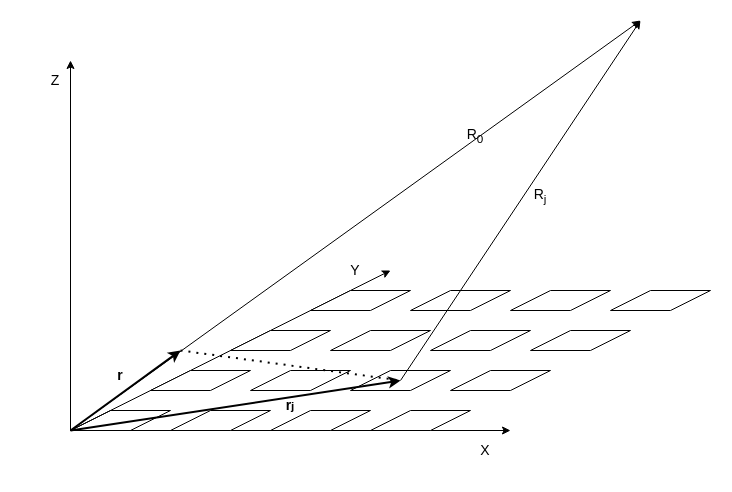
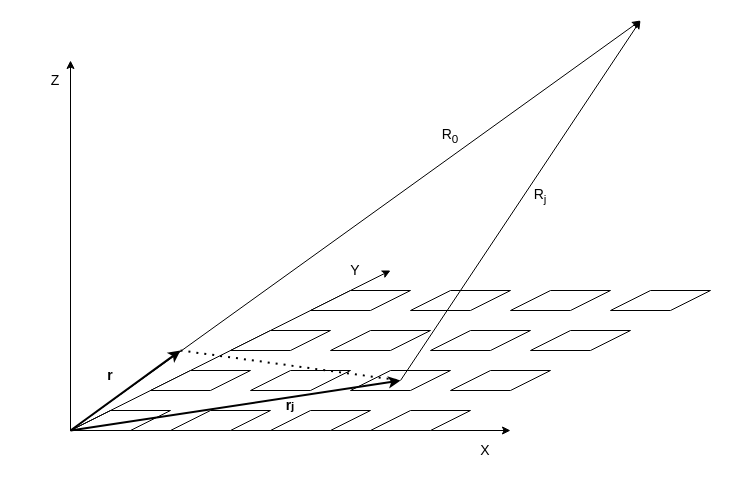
  <mxCell id="0" />
  <mxCell id="1" parent="0" />
  <mxCell id="2" value="" style="shape=parallelogram;perimeter=parallelogramPerimeter;whiteSpace=wrap;html=1;fixedSize=1;size=40;" parent="1" vertex="1"><mxGeometry x="70" y="410" width="100" height="20" as="geometry" /></mxCell>
  <mxCell id="3" value="" style="endArrow=classic;html=1;rounded=0;exitX=0;exitY=1;exitDx=0;exitDy=0;" parent="1" source="2" edge="1"><mxGeometry width="50" height="50" relative="1" as="geometry"><mxPoint x="280" y="340" as="sourcePoint" /><mxPoint x="70" y="60" as="targetPoint" /></mxGeometry></mxCell>
  <mxCell id="4" value="&lt;font style=&quot;font-size: 14px;&quot;&gt;Z&lt;/font&gt;" style="text;html=1;strokeColor=none;fillColor=none;align=center;verticalAlign=middle;whiteSpace=wrap;rounded=0;" parent="1" vertex="1"><mxGeometry x="20" y="60" width="70" height="40" as="geometry" /></mxCell>
  <mxCell id="5" value="" style="endArrow=classic;html=1;rounded=0;exitX=0;exitY=1;exitDx=0;exitDy=0;" parent="1" source="2" edge="1"><mxGeometry width="50" height="50" relative="1" as="geometry"><mxPoint x="80" y="440" as="sourcePoint" /><mxPoint x="510" y="430" as="targetPoint" /></mxGeometry></mxCell>
  <mxCell id="6" value="&lt;font style=&quot;font-size: 14px;&quot;&gt;X&lt;/font&gt;" style="text;html=1;strokeColor=none;fillColor=none;align=center;verticalAlign=middle;whiteSpace=wrap;rounded=0;" parent="1" vertex="1"><mxGeometry x="450" y="430" width="70" height="40" as="geometry" /></mxCell>
  <mxCell id="7" value="" style="endArrow=classic;html=1;rounded=0;" parent="1" edge="1"><mxGeometry width="50" height="50" relative="1" as="geometry"><mxPoint x="70" y="430" as="sourcePoint" /><mxPoint x="390" y="270" as="targetPoint" /></mxGeometry></mxCell>
  <mxCell id="8" value="" style="shape=parallelogram;perimeter=parallelogramPerimeter;whiteSpace=wrap;html=1;fixedSize=1;size=40;" parent="1" vertex="1"><mxGeometry x="150" y="370" width="100" height="20" as="geometry" /></mxCell>
  <mxCell id="9" value="" style="shape=parallelogram;perimeter=parallelogramPerimeter;whiteSpace=wrap;html=1;fixedSize=1;size=40;" parent="1" vertex="1"><mxGeometry x="230" y="330" width="100" height="20" as="geometry" /></mxCell>
  <mxCell id="10" value="" style="shape=parallelogram;perimeter=parallelogramPerimeter;whiteSpace=wrap;html=1;fixedSize=1;size=40;" parent="1" vertex="1"><mxGeometry x="310" y="290" width="100" height="20" as="geometry" /></mxCell>
  <mxCell id="11" value="&lt;font style=&quot;font-size: 14px;&quot;&gt;Y&lt;/font&gt;" style="text;html=1;strokeColor=none;fillColor=none;align=center;verticalAlign=middle;whiteSpace=wrap;rounded=0;" parent="1" vertex="1"><mxGeometry x="320" y="250" width="70" height="40" as="geometry" /></mxCell>
  <mxCell id="12" value="" style="shape=parallelogram;perimeter=parallelogramPerimeter;whiteSpace=wrap;html=1;fixedSize=1;size=40;" parent="1" vertex="1"><mxGeometry x="170" y="410" width="100" height="20" as="geometry" /></mxCell>
  <mxCell id="13" value="" style="shape=parallelogram;perimeter=parallelogramPerimeter;whiteSpace=wrap;html=1;fixedSize=1;size=40;" parent="1" vertex="1"><mxGeometry x="250" y="370" width="100" height="20" as="geometry" /></mxCell>
  <mxCell id="14" value="" style="shape=parallelogram;perimeter=parallelogramPerimeter;whiteSpace=wrap;html=1;fixedSize=1;size=40;" parent="1" vertex="1"><mxGeometry x="330" y="330" width="100" height="20" as="geometry" /></mxCell>
  <mxCell id="15" value="" style="shape=parallelogram;perimeter=parallelogramPerimeter;whiteSpace=wrap;html=1;fixedSize=1;size=40;" parent="1" vertex="1"><mxGeometry x="410" y="290" width="100" height="20" as="geometry" /></mxCell>
  <mxCell id="16" value="" style="shape=parallelogram;perimeter=parallelogramPerimeter;whiteSpace=wrap;html=1;fixedSize=1;size=40;" parent="1" vertex="1"><mxGeometry x="270" y="410" width="100" height="20" as="geometry" /></mxCell>
  <mxCell id="17" value="" style="shape=parallelogram;perimeter=parallelogramPerimeter;whiteSpace=wrap;html=1;fixedSize=1;size=40;" parent="1" vertex="1"><mxGeometry x="350" y="370" width="100" height="20" as="geometry" /></mxCell>
  <mxCell id="18" value="" style="shape=parallelogram;perimeter=parallelogramPerimeter;whiteSpace=wrap;html=1;fixedSize=1;size=40;" parent="1" vertex="1"><mxGeometry x="430" y="330" width="100" height="20" as="geometry" /></mxCell>
  <mxCell id="19" value="" style="shape=parallelogram;perimeter=parallelogramPerimeter;whiteSpace=wrap;html=1;fixedSize=1;size=40;" parent="1" vertex="1"><mxGeometry x="510" y="290" width="100" height="20" as="geometry" /></mxCell>
  <mxCell id="20" value="" style="shape=parallelogram;perimeter=parallelogramPerimeter;whiteSpace=wrap;html=1;fixedSize=1;size=40;" parent="1" vertex="1"><mxGeometry x="370" y="410" width="100" height="20" as="geometry" /></mxCell>
  <mxCell id="21" value="" style="shape=parallelogram;perimeter=parallelogramPerimeter;whiteSpace=wrap;html=1;fixedSize=1;size=40;" parent="1" vertex="1"><mxGeometry x="450" y="370" width="100" height="20" as="geometry" /></mxCell>
  <mxCell id="22" value="" style="shape=parallelogram;perimeter=parallelogramPerimeter;whiteSpace=wrap;html=1;fixedSize=1;size=40;" parent="1" vertex="1"><mxGeometry x="530" y="330" width="100" height="20" as="geometry" /></mxCell>
  <mxCell id="23" value="" style="shape=parallelogram;perimeter=parallelogramPerimeter;whiteSpace=wrap;html=1;fixedSize=1;size=40;" parent="1" vertex="1"><mxGeometry x="610" y="290" width="100" height="20" as="geometry" /></mxCell>
  <mxCell id="24" value="" style="endArrow=classic;html=1;rounded=0;fontSize=14;" parent="1" edge="1"><mxGeometry width="50" height="50" relative="1" as="geometry"><mxPoint x="70" y="430" as="sourcePoint" /><mxPoint x="640" y="20" as="targetPoint" /></mxGeometry></mxCell>
- <mxCell id="25" value="R&lt;sub&gt;0&lt;/sub&gt;" style="text;html=1;strokeColor=none;fillColor=none;align=center;verticalAlign=middle;whiteSpace=wrap;rounded=0;fontSize=14;" parent="1" vertex="1"><mxGeometry x="445" y="120" width="60" height="30" as="geometry" /></mxCell>
+ <mxCell id="25" value="R&lt;sub&gt;0&lt;/sub&gt;" style="text;html=1;strokeColor=none;fillColor=none;align=center;verticalAlign=middle;whiteSpace=wrap;rounded=0;fontSize=14;" parent="1" vertex="1"><mxGeometry x="420" y="120" width="60" height="30" as="geometry" /></mxCell>
  <mxCell id="26" value="" style="endArrow=classic;html=1;rounded=0;fontSize=14;strokeWidth=2;" parent="1" edge="1"><mxGeometry width="50" height="50" relative="1" as="geometry"><mxPoint x="70" y="430" as="sourcePoint" /><mxPoint x="180" y="350" as="targetPoint" /></mxGeometry></mxCell>
- <mxCell id="27" value="&lt;b&gt;r&lt;/b&gt;" style="text;html=1;strokeColor=none;fillColor=none;align=center;verticalAlign=middle;whiteSpace=wrap;rounded=0;fontSize=14;" parent="1" vertex="1"><mxGeometry x="90" y="360" width="60" height="30" as="geometry" /></mxCell>
+ <mxCell id="27" value="&lt;b&gt;r&lt;/b&gt;" style="text;html=1;strokeColor=none;fillColor=none;align=center;verticalAlign=middle;whiteSpace=wrap;rounded=0;fontSize=14;" parent="1" vertex="1"><mxGeometry x="80" y="360" width="60" height="30" as="geometry" /></mxCell>
  <mxCell id="28" value="" style="endArrow=classic;html=1;rounded=0;fontSize=14;strokeWidth=2;" parent="1" edge="1"><mxGeometry width="50" height="50" relative="1" as="geometry"><mxPoint x="70" y="430" as="sourcePoint" /><mxPoint x="400" y="380" as="targetPoint" /></mxGeometry></mxCell>
  <mxCell id="29" value="&lt;b&gt;r&lt;span style=&quot;font-size: 11.667px;&quot;&gt;j&lt;/span&gt;&lt;/b&gt;" style="text;html=1;strokeColor=none;fillColor=none;align=center;verticalAlign=middle;whiteSpace=wrap;rounded=0;fontSize=14;" parent="1" vertex="1"><mxGeometry x="260" y="390" width="60" height="30" as="geometry" /></mxCell>
  <mxCell id="30" value="" style="endArrow=classic;html=1;rounded=0;fontSize=14;" parent="1" edge="1"><mxGeometry width="50" height="50" relative="1" as="geometry"><mxPoint x="400" y="380" as="sourcePoint" /><mxPoint x="640" y="20" as="targetPoint" /></mxGeometry></mxCell>
  <mxCell id="31" value="R&lt;sub&gt;j&lt;/sub&gt;" style="text;html=1;strokeColor=none;fillColor=none;align=center;verticalAlign=middle;whiteSpace=wrap;rounded=0;fontSize=14;" parent="1" vertex="1"><mxGeometry x="510" y="180" width="60" height="30" as="geometry" /></mxCell>
  <mxCell id="32" value="" style="endArrow=none;dashed=1;html=1;dashPattern=1 3;strokeWidth=2;rounded=0;fontSize=14;" parent="1" edge="1"><mxGeometry width="50" height="50" relative="1" as="geometry"><mxPoint x="180" y="350" as="sourcePoint" /><mxPoint x="400" y="380" as="targetPoint" /></mxGeometry></mxCell>
